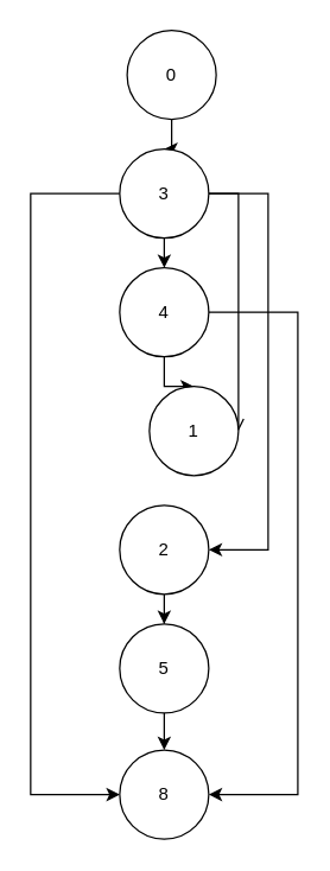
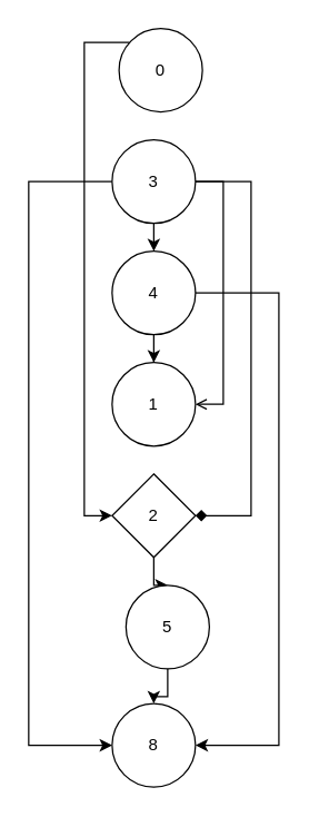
  <mxCell id="0" />
  <mxCell id="1" parent="0" />
- <mxCell id="2" value="" style="edgeStyle=orthogonalEdgeStyle;rounded=0;orthogonalLoop=1;jettySize=auto;html=1;" edge="1" parent="1" source="4" target="9"><mxGeometry relative="1" as="geometry" /></mxCell>
+ <mxCell id="3" style="edgeStyle=orthogonalEdgeStyle;rounded=0;orthogonalLoop=1;jettySize=auto;html=1;entryX=0;entryY=0.5;entryDx=0;entryDy=0;" edge="1" parent="1" source="4" target="15"><mxGeometry relative="1" as="geometry"><Array as="points"><mxPoint x="60" y="30" /><mxPoint x="60" y="370" /></Array></mxGeometry></mxCell>
  <mxCell id="4" value="0" style="ellipse;whiteSpace=wrap;html=1;aspect=fixed;" vertex="1" parent="1"><mxGeometry x="85" y="20" width="60" height="60" as="geometry" /></mxCell>
  <mxCell id="5" value="" style="edgeStyle=orthogonalEdgeStyle;rounded=0;orthogonalLoop=1;jettySize=auto;html=1;" edge="1" parent="1" source="9"><mxGeometry relative="1" as="geometry"><mxPoint x="110" y="180" as="targetPoint" /></mxGeometry></mxCell>
  <mxCell id="6" style="edgeStyle=orthogonalEdgeStyle;rounded=0;orthogonalLoop=1;jettySize=auto;html=1;entryX=1;entryY=0.5;entryDx=0;entryDy=0;endArrow=open;" edge="1" parent="1" source="9" target="13"><mxGeometry relative="1" as="geometry"><Array as="points"><mxPoint x="160" y="130" /><mxPoint x="160" y="290" /></Array></mxGeometry></mxCell>
  <mxCell id="7" style="edgeStyle=orthogonalEdgeStyle;rounded=0;orthogonalLoop=1;jettySize=auto;html=1;entryX=0;entryY=0.5;entryDx=0;entryDy=0;" edge="1" parent="1" source="9" target="18"><mxGeometry relative="1" as="geometry"><Array as="points"><mxPoint x="20" y="130" /><mxPoint x="20" y="535" /></Array></mxGeometry></mxCell>
- <mxCell id="8" style="edgeStyle=orthogonalEdgeStyle;rounded=0;orthogonalLoop=1;jettySize=auto;html=1;entryX=1;entryY=0.5;entryDx=0;entryDy=0;" edge="1" parent="1" source="9" target="15"><mxGeometry relative="1" as="geometry"><Array as="points"><mxPoint x="180" y="130" /><mxPoint x="180" y="370" /></Array></mxGeometry></mxCell>
+ <mxCell id="8" style="edgeStyle=orthogonalEdgeStyle;rounded=0;orthogonalLoop=1;jettySize=auto;html=1;entryX=1;entryY=0.5;entryDx=0;entryDy=0;endArrow=diamond;" edge="1" parent="1" source="9" target="15"><mxGeometry relative="1" as="geometry"><Array as="points"><mxPoint x="180" y="130" /><mxPoint x="180" y="370" /></Array></mxGeometry></mxCell>
  <mxCell id="9" value="3" style="ellipse;whiteSpace=wrap;html=1;aspect=fixed;" vertex="1" parent="1"><mxGeometry x="80" y="100" width="60" height="60" as="geometry" /></mxCell>
  <mxCell id="10" style="edgeStyle=orthogonalEdgeStyle;rounded=0;orthogonalLoop=1;jettySize=auto;html=1;entryX=1;entryY=0.5;entryDx=0;entryDy=0;" edge="1" parent="1" source="12" target="18"><mxGeometry relative="1" as="geometry"><Array as="points"><mxPoint x="200" y="210" /><mxPoint x="200" y="535" /></Array></mxGeometry></mxCell>
  <mxCell id="11" style="edgeStyle=orthogonalEdgeStyle;rounded=0;orthogonalLoop=1;jettySize=auto;html=1;entryX=0.5;entryY=0;entryDx=0;entryDy=0;" edge="1" parent="1" source="12" target="13"><mxGeometry relative="1" as="geometry" /></mxCell>
  <mxCell id="12" value="4" style="ellipse;whiteSpace=wrap;html=1;aspect=fixed;" vertex="1" parent="1"><mxGeometry x="80" y="180" width="60" height="60" as="geometry" /></mxCell>
- <mxCell id="13" value="1" style="ellipse;whiteSpace=wrap;html=1;aspect=fixed;" vertex="1" parent="1"><mxGeometry x="100" y="260" width="60" height="60" as="geometry" /></mxCell>
+ <mxCell id="13" value="1" style="ellipse;whiteSpace=wrap;html=1;aspect=fixed;" vertex="1" parent="1"><mxGeometry x="80" y="260" width="60" height="60" as="geometry" /></mxCell>
  <mxCell id="14" style="edgeStyle=orthogonalEdgeStyle;rounded=0;orthogonalLoop=1;jettySize=auto;html=1;entryX=0.5;entryY=0;entryDx=0;entryDy=0;" edge="1" parent="1" source="15" target="17"><mxGeometry relative="1" as="geometry" /></mxCell>
- <mxCell id="15" value="2" style="ellipse;whiteSpace=wrap;html=1;aspect=fixed;" vertex="1" parent="1"><mxGeometry x="80" y="340" width="60" height="60" as="geometry" /></mxCell>
+ <mxCell id="15" value="2" style="rhombus;whiteSpace=wrap;html=1;aspect=fixed;" vertex="1" parent="1"><mxGeometry x="80" y="340" width="60" height="60" as="geometry" /></mxCell>
  <mxCell id="16" style="edgeStyle=orthogonalEdgeStyle;rounded=0;orthogonalLoop=1;jettySize=auto;html=1;entryX=0.5;entryY=0;entryDx=0;entryDy=0;" edge="1" parent="1" source="17" target="18"><mxGeometry relative="1" as="geometry"><mxPoint x="110" y="500" as="targetPoint" /></mxGeometry></mxCell>
- <mxCell id="17" value="5" style="ellipse;whiteSpace=wrap;html=1;aspect=fixed;" vertex="1" parent="1"><mxGeometry x="80" y="420" width="60" height="60" as="geometry" /></mxCell>
+ <mxCell id="17" value="5" style="ellipse;whiteSpace=wrap;html=1;aspect=fixed;" vertex="1" parent="1"><mxGeometry x="90" y="420" width="60" height="60" as="geometry" /></mxCell>
  <mxCell id="18" value="8" style="ellipse;whiteSpace=wrap;html=1;aspect=fixed;" vertex="1" parent="1"><mxGeometry x="80" y="505" width="60" height="60" as="geometry" /></mxCell>
